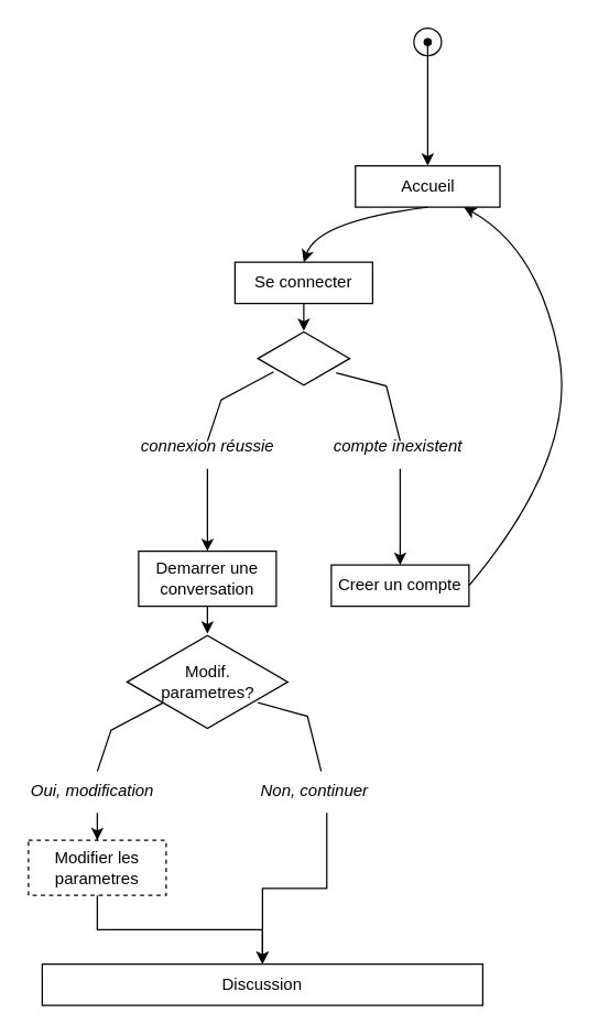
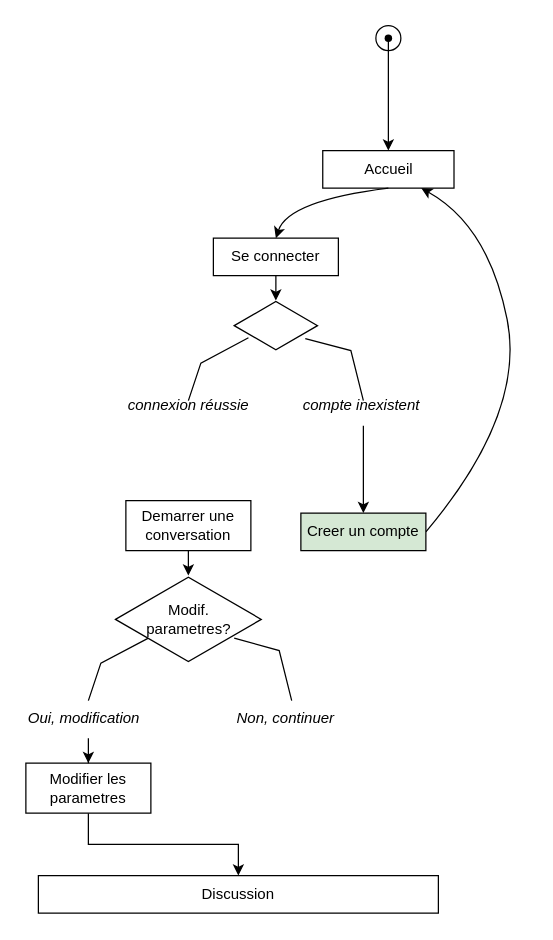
  <mxCell id="0" />
  <mxCell id="1" parent="0" />
  <mxCell id="2" value="" style="ellipse;whiteSpace=wrap;html=1;aspect=fixed;" parent="1" vertex="1"><mxGeometry x="300" y="20" width="20" height="20" as="geometry" /></mxCell>
  <mxCell id="3" style="edgeStyle=orthogonalEdgeStyle;rounded=0;orthogonalLoop=1;jettySize=auto;html=1;" parent="1" source="4" edge="1"><mxGeometry relative="1" as="geometry"><mxPoint x="310" y="120" as="targetPoint" /></mxGeometry></mxCell>
  <mxCell id="4" value="" style="shape=waypoint;sketch=0;fillStyle=solid;size=6;pointerEvents=1;points=[];fillColor=none;resizable=0;rotatable=0;perimeter=centerPerimeter;snapToPoint=1;" parent="1" vertex="1"><mxGeometry x="300" y="20" width="20" height="20" as="geometry" /></mxCell>
  <mxCell id="5" value="" style="edgeStyle=orthogonalEdgeStyle;rounded=0;orthogonalLoop=1;jettySize=auto;html=1;" parent="1" source="6" target="12" edge="1"><mxGeometry relative="1" as="geometry" /></mxCell>
  <mxCell id="6" value="Se connecter" style="rounded=0;whiteSpace=wrap;html=1;" parent="1" vertex="1"><mxGeometry x="170" y="190" width="100" height="30" as="geometry" /></mxCell>
  <mxCell id="7" value="Modif.&lt;div&gt;parametres?&lt;/div&gt;" style="html=1;whiteSpace=wrap;aspect=fixed;shape=isoRectangle;" parent="1" vertex="1"><mxGeometry x="91.67" y="460" width="116.66" height="70" as="geometry" /></mxCell>
  <mxCell id="8" value="" style="edgeStyle=orthogonalEdgeStyle;rounded=0;orthogonalLoop=1;jettySize=auto;html=1;" parent="1" source="9" target="10" edge="1"><mxGeometry relative="1" as="geometry" /></mxCell>
- <mxCell id="9" value="Modifier les parametres" style="rounded=0;whiteSpace=wrap;html=1;dashed=1;" parent="1" vertex="1"><mxGeometry x="20" y="610" width="100" height="40" as="geometry" /></mxCell>
+ <mxCell id="9" value="Modifier les parametres" style="rounded=0;whiteSpace=wrap;html=1;" parent="1" vertex="1"><mxGeometry x="20" y="610" width="100" height="40" as="geometry" /></mxCell>
  <mxCell id="10" value="Discussion" style="rounded=0;whiteSpace=wrap;html=1;" parent="1" vertex="1"><mxGeometry x="30" y="700" width="320" height="30" as="geometry" /></mxCell>
  <mxCell id="11" value="Accueil" style="rounded=0;whiteSpace=wrap;html=1;" parent="1" vertex="1"><mxGeometry x="257.5" y="120" width="105" height="30" as="geometry" /></mxCell>
  <mxCell id="12" value="" style="html=1;whiteSpace=wrap;aspect=fixed;shape=isoRectangle;" parent="1" vertex="1"><mxGeometry x="186.66" y="240" width="66.67" height="40" as="geometry" /></mxCell>
  <mxCell id="13" value="" style="curved=1;endArrow=classic;html=1;rounded=0;exitX=0.5;exitY=1;exitDx=0;exitDy=0;" parent="1" source="11" edge="1"><mxGeometry width="50" height="50" relative="1" as="geometry"><mxPoint x="295" y="160" as="sourcePoint" /><mxPoint x="220" y="190" as="targetPoint" /><Array as="points"><mxPoint x="230" y="160" /><mxPoint x="220" y="190" /></Array></mxGeometry></mxCell>
  <mxCell id="14" value="" style="curved=1;endArrow=classic;html=1;rounded=0;exitX=1;exitY=0.5;exitDx=0;exitDy=0;entryX=0.75;entryY=1;entryDx=0;entryDy=0;" parent="1" source="27" target="11" edge="1"><mxGeometry width="50" height="50" relative="1" as="geometry"><mxPoint x="360" y="420" as="sourcePoint" /><mxPoint x="340" y="170" as="targetPoint" /><Array as="points"><mxPoint x="420" y="330" /><mxPoint x="390" y="180" /></Array></mxGeometry></mxCell>
  <mxCell id="15" value="" style="endArrow=none;html=1;rounded=0;entryX=0.171;entryY=0.743;entryDx=0;entryDy=0;entryPerimeter=0;" parent="1" target="12" edge="1"><mxGeometry width="50" height="50" relative="1" as="geometry"><mxPoint x="150" y="320" as="sourcePoint" /><mxPoint x="200" y="270" as="targetPoint" /><Array as="points"><mxPoint x="160" y="290" /></Array></mxGeometry></mxCell>
- <mxCell id="16" value="" style="edgeStyle=orthogonalEdgeStyle;rounded=0;orthogonalLoop=1;jettySize=auto;html=1;" parent="1" source="17" target="19" edge="1"><mxGeometry relative="1" as="geometry" /></mxCell>
  <mxCell id="17" value="&lt;div style=&quot;text-align: center;&quot;&gt;&lt;span style=&quot;background-color: transparent; color: light-dark(rgb(0, 0, 0), rgb(255, 255, 255));&quot;&gt;connexion réussie&lt;/span&gt;&lt;/div&gt;" style="text;whiteSpace=wrap;html=1;fontStyle=2" parent="1" vertex="1"><mxGeometry x="100" y="310" width="100" height="30" as="geometry" /></mxCell>
  <mxCell id="18" value="" style="edgeStyle=orthogonalEdgeStyle;rounded=0;orthogonalLoop=1;jettySize=auto;html=1;" parent="1" source="19" target="7" edge="1"><mxGeometry relative="1" as="geometry" /></mxCell>
  <mxCell id="19" value="Demarrer une conversation" style="rounded=0;whiteSpace=wrap;html=1;" parent="1" vertex="1"><mxGeometry x="100" y="400" width="100" height="40" as="geometry" /></mxCell>
  <mxCell id="20" style="edgeStyle=orthogonalEdgeStyle;rounded=0;orthogonalLoop=1;jettySize=auto;html=1;exitX=0.5;exitY=1;exitDx=0;exitDy=0;" parent="1" source="17" target="17" edge="1"><mxGeometry relative="1" as="geometry" /></mxCell>
  <mxCell id="21" value="" style="endArrow=none;html=1;rounded=0;entryX=0.171;entryY=0.743;entryDx=0;entryDy=0;entryPerimeter=0;" parent="1" edge="1"><mxGeometry width="50" height="50" relative="1" as="geometry"><mxPoint x="70" y="560" as="sourcePoint" /><mxPoint x="118" y="510" as="targetPoint" /><Array as="points"><mxPoint x="80" y="530" /></Array></mxGeometry></mxCell>
  <mxCell id="22" value="" style="edgeStyle=orthogonalEdgeStyle;rounded=0;orthogonalLoop=1;jettySize=auto;html=1;" parent="1" source="23" target="9" edge="1"><mxGeometry relative="1" as="geometry" /></mxCell>
  <mxCell id="23" value="&lt;div style=&quot;text-align: center;&quot;&gt;&lt;span style=&quot;background-color: transparent; color: light-dark(rgb(0, 0, 0), rgb(255, 255, 255));&quot;&gt;Oui, modification&lt;/span&gt;&lt;/div&gt;" style="text;whiteSpace=wrap;html=1;fontStyle=2" parent="1" vertex="1"><mxGeometry x="20" y="560" width="100" height="30" as="geometry" /></mxCell>
  <mxCell id="24" value="" style="endArrow=none;html=1;rounded=0;entryX=0.853;entryY=0.76;entryDx=0;entryDy=0;entryPerimeter=0;" parent="1" target="12" edge="1"><mxGeometry width="50" height="50" relative="1" as="geometry"><mxPoint x="290" y="320" as="sourcePoint" /><mxPoint x="295" y="270" as="targetPoint" /><Array as="points"><mxPoint x="280" y="280" /></Array></mxGeometry></mxCell>
  <mxCell id="25" value="" style="edgeStyle=orthogonalEdgeStyle;rounded=0;orthogonalLoop=1;jettySize=auto;html=1;" parent="1" source="26" target="27" edge="1"><mxGeometry relative="1" as="geometry" /></mxCell>
  <mxCell id="26" value="&lt;div style=&quot;text-align: center;&quot;&gt;&lt;span style=&quot;background-color: transparent; color: light-dark(rgb(0, 0, 0), rgb(255, 255, 255));&quot;&gt;compte inexistent&lt;/span&gt;&lt;/div&gt;" style="text;whiteSpace=wrap;html=1;fontStyle=2" parent="1" vertex="1"><mxGeometry x="240" y="310" width="100" height="30" as="geometry" /></mxCell>
- <mxCell id="27" value="Creer un compte" style="rounded=0;whiteSpace=wrap;html=1;" parent="1" vertex="1"><mxGeometry x="240" y="410" width="100" height="30" as="geometry" /></mxCell>
+ <mxCell id="27" value="Creer un compte" style="rounded=0;whiteSpace=wrap;html=1;fillColor=#d5e8d4;" parent="1" vertex="1"><mxGeometry x="240" y="410" width="100" height="30" as="geometry" /></mxCell>
  <mxCell id="28" value="" style="endArrow=none;html=1;rounded=0;entryX=0.853;entryY=0.76;entryDx=0;entryDy=0;entryPerimeter=0;" parent="1" edge="1"><mxGeometry width="50" height="50" relative="1" as="geometry"><mxPoint x="232.66" y="560" as="sourcePoint" /><mxPoint x="186.66" y="510" as="targetPoint" /><Array as="points"><mxPoint x="222.66" y="520" /></Array></mxGeometry></mxCell>
- <mxCell id="29" value="" style="edgeStyle=orthogonalEdgeStyle;rounded=0;orthogonalLoop=1;jettySize=auto;html=1;" parent="1" source="30" target="10" edge="1"><mxGeometry relative="1" as="geometry" /></mxCell>
  <mxCell id="30" value="&lt;div style=&quot;text-align: center;&quot;&gt;&lt;span style=&quot;background-color: transparent; color: light-dark(rgb(0, 0, 0), rgb(255, 255, 255));&quot;&gt;Non, continuer&lt;/span&gt;&lt;/div&gt;" style="text;whiteSpace=wrap;html=1;fontStyle=2" parent="1" vertex="1"><mxGeometry x="186.66" y="560" width="100" height="30" as="geometry" /></mxCell>
